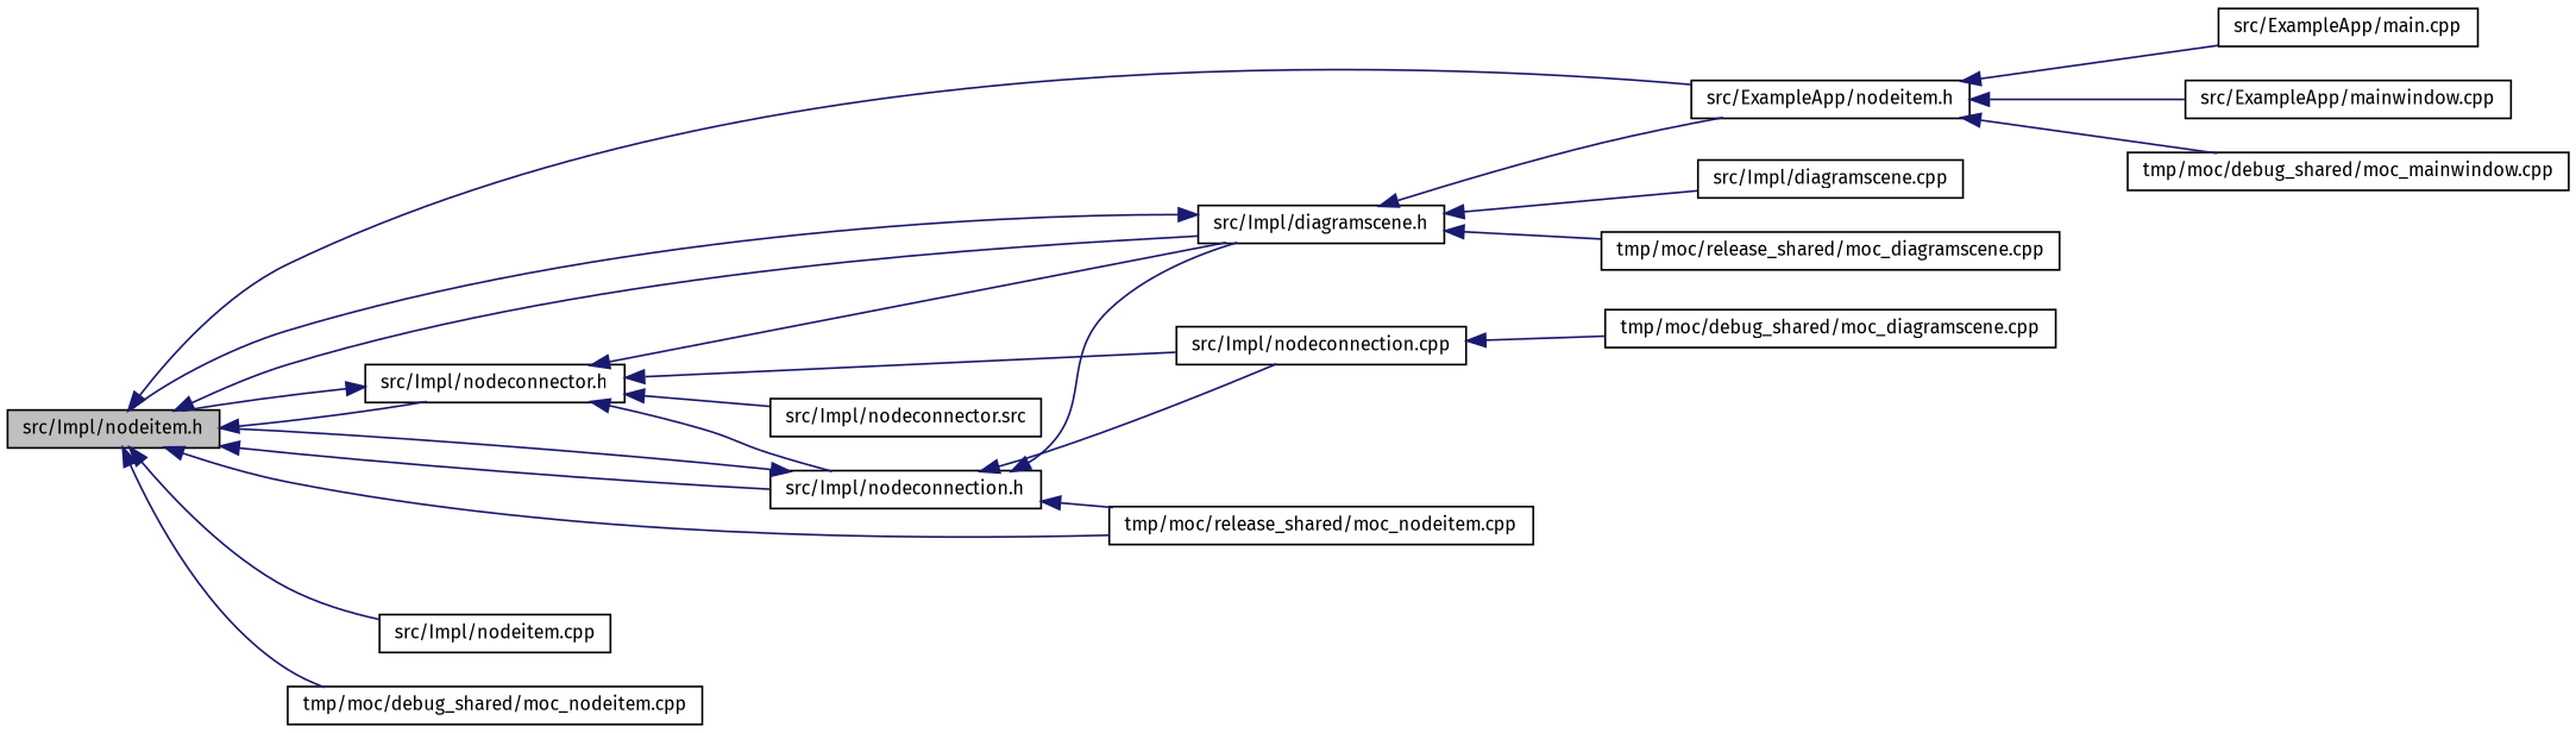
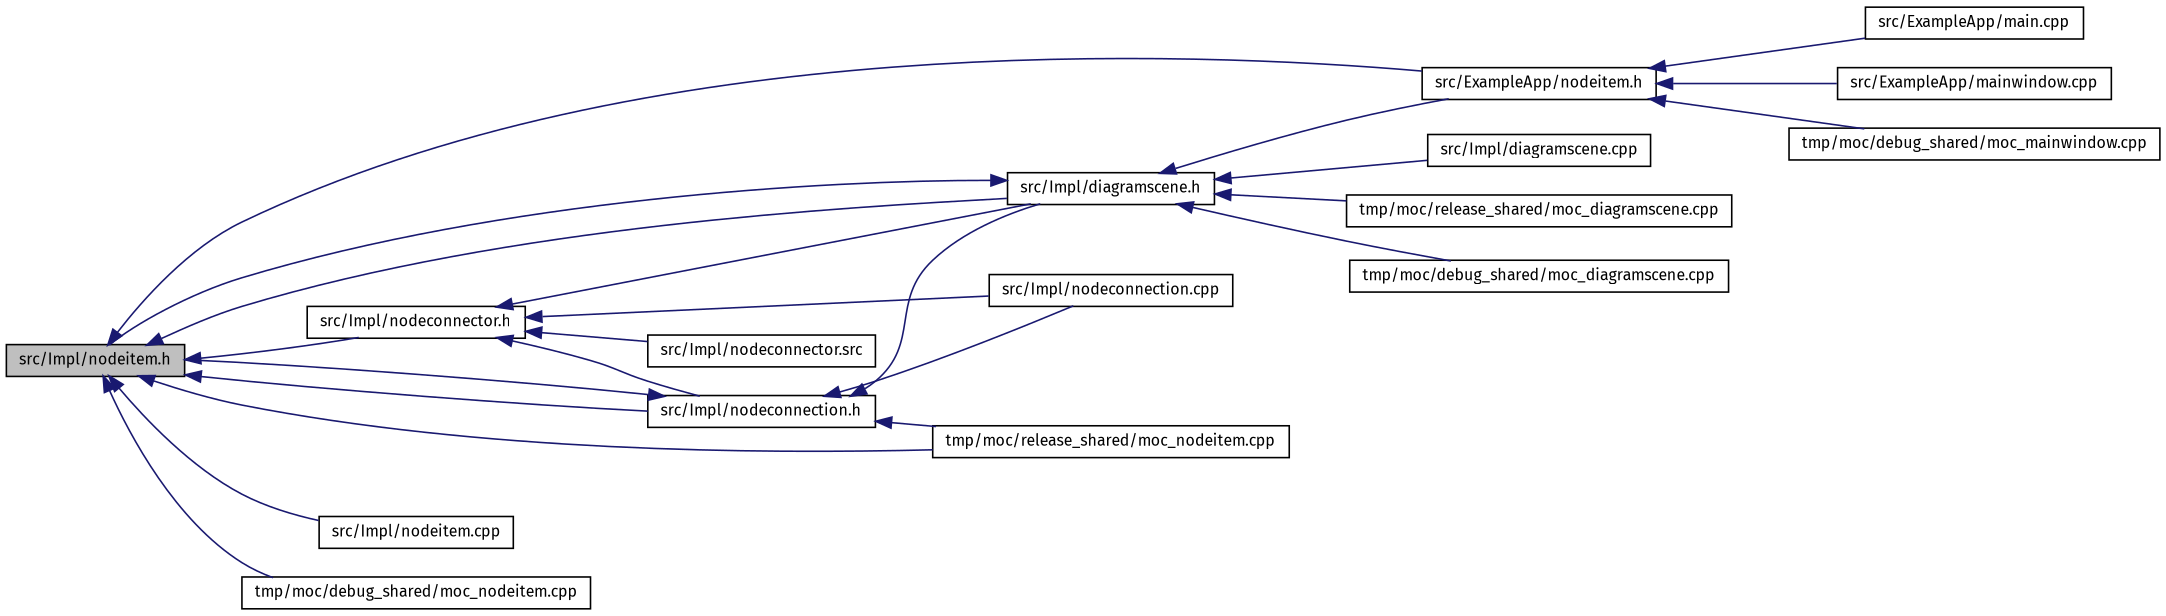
  digraph {
    fontname="Fira Sans"
    rankdir=LR
    node [color=black fillcolor=white fontname="Fira Sans" fontsize=10 shape=record style=filled]
    edge [color=midnightblue dir=back fontname="Fira Sans" fontsize=10 labelfontname=Helvetica labelfontsize=10 style=solid]
    n1 [fillcolor=grey75 fontcolor=black height=0.2 label="src/Impl/nodeitem.h" width=0.4]
    n2 [height=0.2 label="src/ExampleApp/nodeitem.h" width=0.4]
    n3 [height=0.2 label="src/Impl/diagramscene.h" width=0.4]
    n4 [height=0.2 label="src/Impl/nodeconnector.h" width=0.4]
    n5 [height=0.2 label="src/Impl/nodeconnection.h" width=0.4]
    n6 [height=0.2 label="src/Impl/nodeitem.cpp" width=0.4]
    n7 [height=0.2 label="tmp/moc/debug_shared/moc_nodeitem.cpp" width=0.4]
    n8 [height=0.2 label="tmp/moc/release_shared/moc_nodeitem.cpp" width=0.4]
    n9 [height=0.2 label="src/ExampleApp/main.cpp" width=0.4]
    n10 [height=0.2 label="src/ExampleApp/mainwindow.cpp" width=0.4]
    n11 [height=0.2 label="tmp/moc/debug_shared/moc_mainwindow.cpp" width=0.4]
    n12 [height=0.2 label="src/Impl/diagramscene.cpp" width=0.4]
    n13 [height=0.2 label="tmp/moc/debug_shared/moc_diagramscene.cpp" width=0.4]
    n14 [height=0.2 label="tmp/moc/release_shared/moc_diagramscene.cpp" width=0.4]
    n15 [height=0.2 label="src/Impl/nodeconnection.cpp" width=0.4]
    n16 [height=0.2 label="src/Impl/nodeconnector.src" width=0.4]
    n1 -> n2
    n1 -> n3
    n1 -> n4
    n1 -> n5
    n1 -> n6
    n1 -> n7
    n1 -> n8
    n2 -> n9
    n2 -> n10
    n2 -> n11
    n3 -> n1
    n3 -> n2
    n3 -> n12
-   n15 -> n13
+   n3 -> n13
    n3 -> n14
-   n4 -> n1
    n4 -> n3
    n4 -> n5
    n4 -> n15
    n4 -> n16
    n5 -> n1
    n5 -> n3
    n5 -> n8
    n5 -> n15
  }
